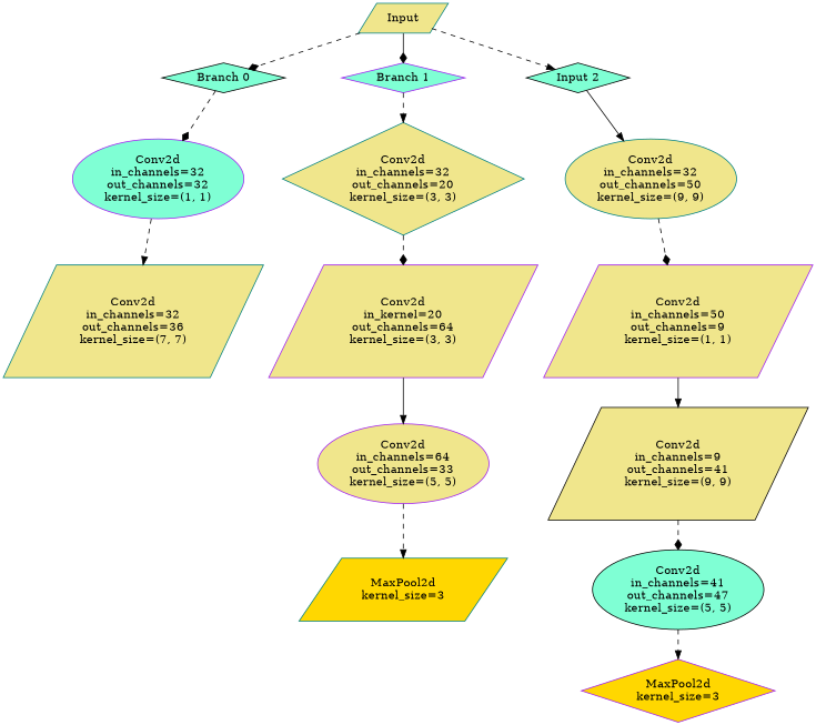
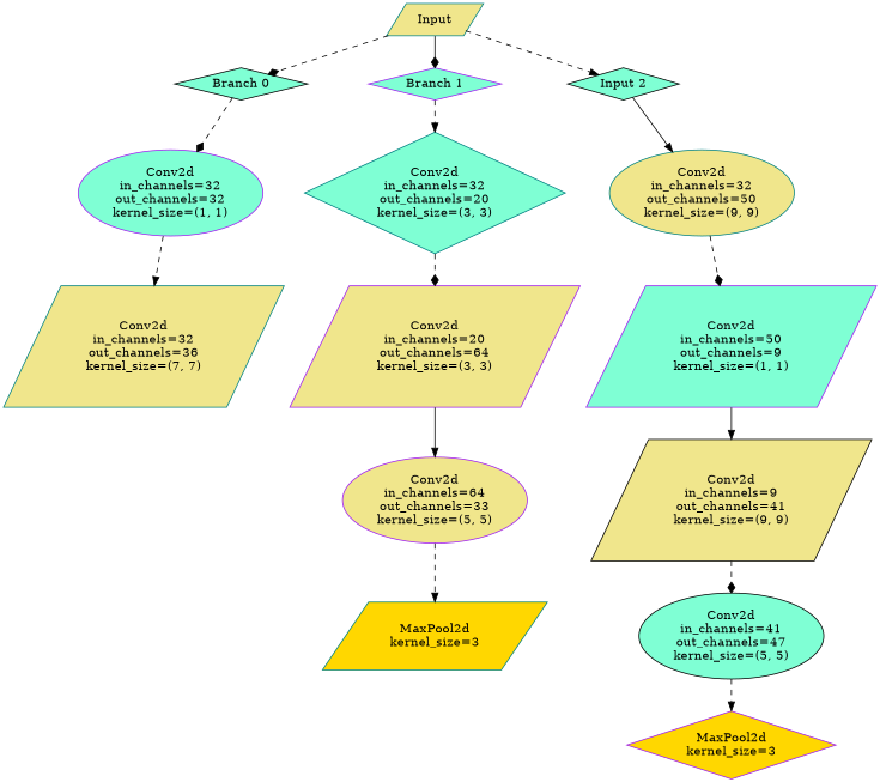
  digraph {
    node [color=purple fillcolor=aquamarine shape=parallelogram style=filled]
    edge [arrowhead=normal style=dashed]
    n1 [color=teal fillcolor=khaki label=Input]
    n2 [color=black label="Branch 0" shape=diamond]
    n3 [label="Branch 1" shape=diamond]
    n4 [color=black label="Input 2" shape=diamond]
    n5 [label="Conv2d\nin_channels=32\nout_channels=32\nkernel_size=(1, 1)" shape=ellipse]
-   n6 [color=teal fillcolor=khaki label="Conv2d\nin_channels=32\nout_channels=20\nkernel_size=(3, 3)" shape=diamond]
+   n6 [color=teal label="Conv2d\nin_channels=32\nout_channels=20\nkernel_size=(3, 3)" shape=diamond]
    n7 [color=teal fillcolor=khaki label="Conv2d\nin_channels=32\nout_channels=50\nkernel_size=(9, 9)" shape=ellipse]
    n8 [color=teal fillcolor=khaki label="Conv2d\nin_channels=32\nout_channels=36\nkernel_size=(7, 7)"]
-   n9 [fillcolor=khaki label="Conv2d\nin_kernel=20\nout_channels=64\nkernel_size=(3, 3)"]
+   n9 [fillcolor=khaki label="Conv2d\nin_channels=20\nout_channels=64\nkernel_size=(3, 3)"]
    n10 [fillcolor=khaki label="Conv2d\nin_channels=64\nout_channels=33\nkernel_size=(5, 5)" shape=ellipse]
    n11 [color=teal fillcolor=gold label="MaxPool2d\nkernel_size=3"]
-   n12 [fillcolor=khaki label="Conv2d\nin_channels=50\nout_channels=9\nkernel_size=(1, 1)"]
+   n12 [label="Conv2d\nin_channels=50\nout_channels=9\nkernel_size=(1, 1)"]
    n13 [color=black fillcolor=khaki label="Conv2d\nin_channels=9\nout_channels=41\nkernel_size=(9, 9)"]
    n14 [color=black label="Conv2d\nin_channels=41\nout_channels=47\nkernel_size=(5, 5)" shape=ellipse]
    n15 [fillcolor=gold label="MaxPool2d\nkernel_size=3" shape=diamond]
    n1 -> n2 [arrowhead=diamond]
    n1 -> n3 [arrowhead=diamond style=solid]
    n1 -> n4
    n2 -> n5 [arrowhead=diamond]
    n3 -> n6
    n4 -> n7 [style=solid]
    n5 -> n8
    n6 -> n9 [arrowhead=diamond]
    n7 -> n12 [arrowhead=diamond]
    n9 -> n10 [style=solid]
    n10 -> n11
    n12 -> n13 [style=solid]
    n13 -> n14 [arrowhead=diamond]
    n14 -> n15
  }
